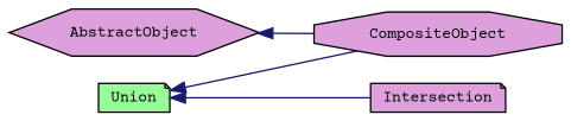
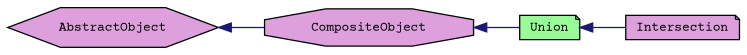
  digraph {
    fontname="Courier Prime"
    rankdir=LR
    node [color=black fillcolor=plum fontname="Courier Prime" fontsize=10 shape=note style=filled]
    edge [color=midnightblue dir=back fontname="Courier Prime" fontsize=10 labelfontname=Helvetica labelfontsize=10 style=solid]
    n1 [fontcolor=black height=0.2 label=CompositeObject shape=octagon width=0.4]
    n2 [fillcolor=palegreen height=0.2 label=Union width=0.4]
    n3 [height=0.2 label=Intersection width=0.4]
    n4 [height=0.2 label=AbstractObject shape=hexagon width=0.4]
-   n2 -> n1
+   n1 -> n2
    n2 -> n3
    n4 -> n1
  }
